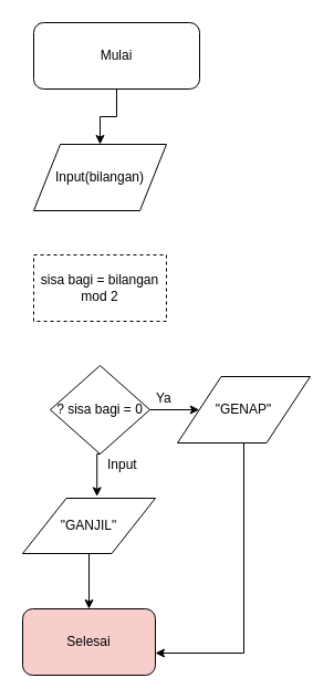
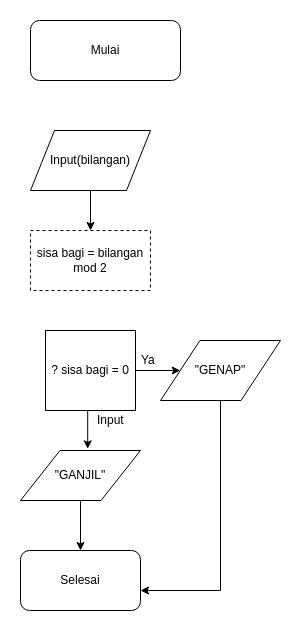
  <mxCell id="0" />
  <mxCell id="1" parent="0" />
- <mxCell id="2" style="edgeStyle=orthogonalEdgeStyle;rounded=0;orthogonalLoop=1;jettySize=auto;html=1;exitX=0.5;exitY=1;exitDx=0;exitDy=0;" edge="1" parent="1" source="3" target="5"><mxGeometry relative="1" as="geometry" /></mxCell>
  <mxCell id="3" value="Mulai" style="rounded=1;whiteSpace=wrap;html=1;" vertex="1" parent="1"><mxGeometry x="30" y="20" width="150" height="60" as="geometry" /></mxCell>
+ <mxCell id="4" style="edgeStyle=orthogonalEdgeStyle;rounded=0;orthogonalLoop=1;jettySize=auto;html=1;" edge="1" parent="1" source="5" target="6"><mxGeometry relative="1" as="geometry" /></mxCell>
  <mxCell id="5" value="Input(bilangan)" style="shape=parallelogram;perimeter=parallelogramPerimeter;whiteSpace=wrap;html=1;" vertex="1" parent="1"><mxGeometry x="30" y="130" width="120" height="60" as="geometry" /></mxCell>
  <mxCell id="6" value="sisa bagi = bilangan mod 2" style="rounded=0;whiteSpace=wrap;html=1;dashed=1;" vertex="1" parent="1"><mxGeometry x="30" y="230" width="120" height="60" as="geometry" /></mxCell>
  <mxCell id="7" style="edgeStyle=orthogonalEdgeStyle;rounded=0;orthogonalLoop=1;jettySize=auto;html=1;entryX=0;entryY=0.5;entryDx=0;entryDy=0;" edge="1" parent="1" source="9" target="11"><mxGeometry relative="1" as="geometry" /></mxCell>
  <mxCell id="8" style="edgeStyle=orthogonalEdgeStyle;rounded=0;orthogonalLoop=1;jettySize=auto;html=1;exitX=0.5;exitY=1;exitDx=0;exitDy=0;entryX=0.56;entryY=-0.033;entryDx=0;entryDy=0;entryPerimeter=0;" edge="1" parent="1" source="9" target="13"><mxGeometry relative="1" as="geometry" /></mxCell>
- <mxCell id="9" value="? sisa bagi = 0" style="rhombus;whiteSpace=wrap;html=1;" vertex="1" parent="1"><mxGeometry x="45" y="330" width="90" height="80" as="geometry" /></mxCell>
+ <mxCell id="9" value="? sisa bagi = 0" style="whiteSpace=wrap;html=1;rounded=0;" vertex="1" parent="1"><mxGeometry x="45" y="330" width="90" height="80" as="geometry" /></mxCell>
  <mxCell id="10" style="edgeStyle=orthogonalEdgeStyle;rounded=0;orthogonalLoop=1;jettySize=auto;html=1;" edge="1" parent="1" source="11"><mxGeometry relative="1" as="geometry"><mxPoint x="140" y="590" as="targetPoint" /><Array as="points"><mxPoint x="220" y="590" /></Array></mxGeometry></mxCell>
  <mxCell id="11" value="&quot;GENAP&quot;" style="shape=parallelogram;perimeter=parallelogramPerimeter;whiteSpace=wrap;html=1;size=0.329;" vertex="1" parent="1"><mxGeometry x="160" y="340" width="120" height="60" as="geometry" /></mxCell>
  <mxCell id="12" style="edgeStyle=orthogonalEdgeStyle;rounded=0;orthogonalLoop=1;jettySize=auto;html=1;entryX=0.5;entryY=0;entryDx=0;entryDy=0;" edge="1" parent="1" source="13" target="14"><mxGeometry relative="1" as="geometry" /></mxCell>
  <mxCell id="13" value="&quot;GANJIL&quot;" style="shape=parallelogram;perimeter=parallelogramPerimeter;whiteSpace=wrap;html=1;size=0.329;" vertex="1" parent="1"><mxGeometry x="20" y="450" width="120" height="50" as="geometry" /></mxCell>
- <mxCell id="14" value="Selesai" style="rounded=1;whiteSpace=wrap;html=1;fillColor=#f8cecc;" vertex="1" parent="1"><mxGeometry x="20" y="550" width="120" height="60" as="geometry" /></mxCell>
+ <mxCell id="14" value="Selesai" style="rounded=1;whiteSpace=wrap;html=1;" vertex="1" parent="1"><mxGeometry x="20" y="550" width="120" height="60" as="geometry" /></mxCell>
  <mxCell id="15" value="Ya" style="text;html=1;resizable=0;points=[];autosize=1;align=left;verticalAlign=top;spacingTop=-4;" vertex="1" parent="1"><mxGeometry x="139" y="350" width="30" height="20" as="geometry" /></mxCell>
  <mxCell id="16" value="Input" style="text;html=1;resizable=0;points=[];autosize=1;align=left;verticalAlign=top;spacingTop=-4;" vertex="1" parent="1"><mxGeometry x="95" y="410" width="40" height="20" as="geometry" /></mxCell>
